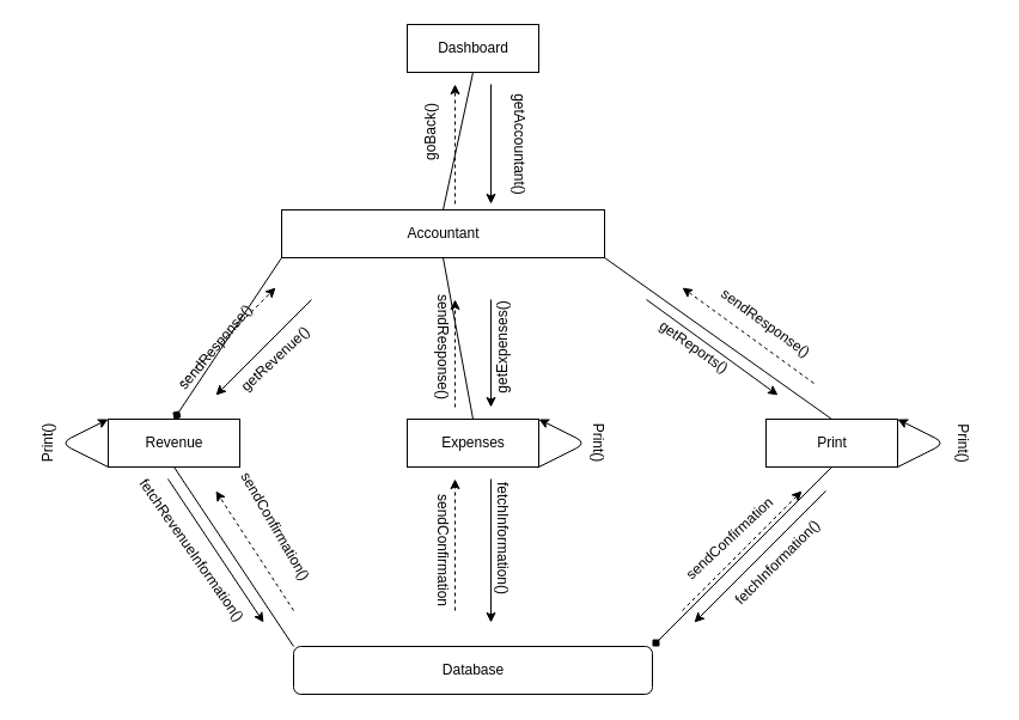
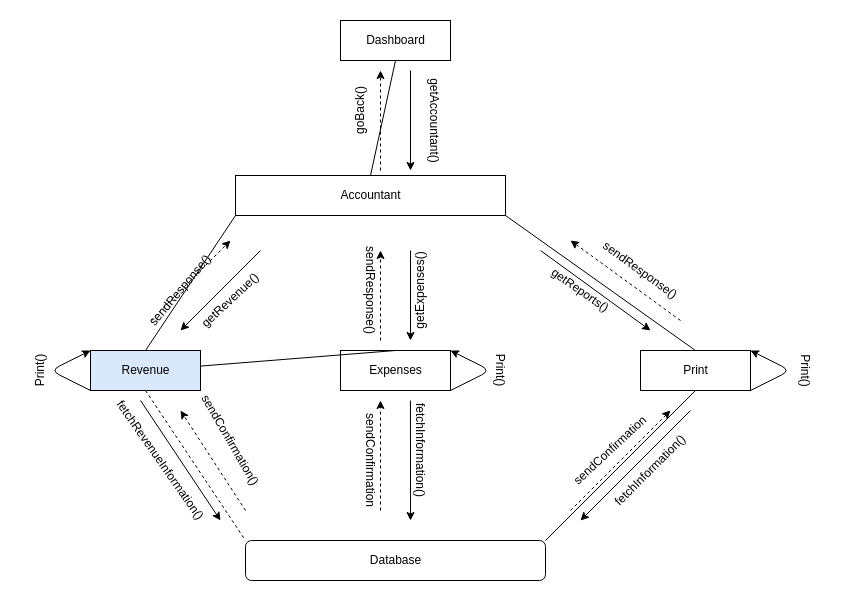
  <mxCell id="0" />
  <mxCell id="1" parent="0" />
  <mxCell id="2" value="Dashboard" style="html=1;" vertex="1" parent="1"><mxGeometry x="340" y="20" width="110" height="40" as="geometry" /></mxCell>
  <mxCell id="3" value="Accountant" style="html=1;" vertex="1" parent="1"><mxGeometry x="235" y="175" width="270" height="40" as="geometry" /></mxCell>
  <mxCell id="4" value="Print" style="html=1;" vertex="1" parent="1"><mxGeometry x="640" y="350" width="110" height="40" as="geometry" /></mxCell>
- <mxCell id="5" value="Revenue" style="html=1;" vertex="1" parent="1"><mxGeometry x="90" y="350" width="110" height="40" as="geometry" /></mxCell>
+ <mxCell id="5" value="Revenue" style="html=1;fillColor=#dae8fc;" vertex="1" parent="1"><mxGeometry x="90" y="350" width="110" height="40" as="geometry" /></mxCell>
  <mxCell id="6" value="Expenses" style="html=1;" vertex="1" parent="1"><mxGeometry x="340" y="350" width="110" height="40" as="geometry" /></mxCell>
  <mxCell id="7" value="Database" style="html=1;rounded=1;" vertex="1" parent="1"><mxGeometry x="245" y="540" width="300" height="40" as="geometry" /></mxCell>
  <mxCell id="8" value="" style="endArrow=none;html=1;exitX=0.5;exitY=1;exitDx=0;exitDy=0;entryX=0.5;entryY=0;entryDx=0;entryDy=0;" edge="1" parent="1" source="2" target="3"><mxGeometry width="50" height="50" relative="1" as="geometry"><mxPoint x="410" y="380" as="sourcePoint" /><mxPoint x="460" y="330" as="targetPoint" /></mxGeometry></mxCell>
  <mxCell id="9" value="" style="endArrow=none;html=1;entryX=0.5;entryY=0;entryDx=0;entryDy=0;exitX=1;exitY=1;exitDx=0;exitDy=0;" edge="1" parent="1" source="3" target="4"><mxGeometry width="50" height="50" relative="1" as="geometry"><mxPoint x="510" y="320" as="sourcePoint" /><mxPoint x="460" y="330" as="targetPoint" /></mxGeometry></mxCell>
- <mxCell id="10" value="" style="endArrow=diamond;html=1;exitX=0;exitY=1;exitDx=0;exitDy=0;entryX=0.5;entryY=0;entryDx=0;entryDy=0;" edge="1" parent="1" source="3" target="5"><mxGeometry width="50" height="50" relative="1" as="geometry"><mxPoint x="410" y="380" as="sourcePoint" /><mxPoint x="460" y="330" as="targetPoint" /></mxGeometry></mxCell>
- <mxCell id="11" value="" style="endArrow=none;html=1;entryX=0.5;entryY=1;entryDx=0;entryDy=0;exitX=0.5;exitY=0;exitDx=0;exitDy=0;" edge="1" parent="1" source="6" target="3"><mxGeometry width="50" height="50" relative="1" as="geometry"><mxPoint x="410" y="380" as="sourcePoint" /><mxPoint x="460" y="330" as="targetPoint" /></mxGeometry></mxCell>
- <mxCell id="12" value="" style="endArrow=none;html=1;exitX=0.5;exitY=1;exitDx=0;exitDy=0;entryX=0;entryY=0;entryDx=0;entryDy=0;" edge="1" parent="1" source="5" target="7"><mxGeometry width="50" height="50" relative="1" as="geometry"><mxPoint x="410" y="380" as="sourcePoint" /><mxPoint x="560" y="500" as="targetPoint" /></mxGeometry></mxCell>
- <mxCell id="13" value="" style="endArrow=diamond;html=1;exitX=0.5;exitY=1;exitDx=0;exitDy=0;entryX=1;entryY=0;entryDx=0;entryDy=0;" edge="1" parent="1" source="4" target="7"><mxGeometry width="50" height="50" relative="1" as="geometry"><mxPoint x="410" y="380" as="sourcePoint" /><mxPoint x="730" y="460" as="targetPoint" /></mxGeometry></mxCell>
+ <mxCell id="10" value="" style="endArrow=none;html=1;exitX=0;exitY=1;exitDx=0;exitDy=0;entryX=0.5;entryY=0;entryDx=0;entryDy=0;" edge="1" parent="1" source="3" target="5"><mxGeometry width="50" height="50" relative="1" as="geometry"><mxPoint x="410" y="380" as="sourcePoint" /><mxPoint x="460" y="330" as="targetPoint" /></mxGeometry></mxCell>
+ <mxCell id="11" value="" style="endArrow=none;html=1;exitX=0.5;exitY=0;exitDx=0;exitDy=0;" edge="1" parent="1" source="6" target="5"><mxGeometry width="50" height="50" relative="1" as="geometry"><mxPoint x="410" y="380" as="sourcePoint" /><mxPoint x="460" y="330" as="targetPoint" /></mxGeometry></mxCell>
+ <mxCell id="12" value="" style="endArrow=none;html=1;exitX=0.5;exitY=1;exitDx=0;exitDy=0;entryX=0;entryY=0;entryDx=0;entryDy=0;dashed=1;" edge="1" parent="1" source="5" target="7"><mxGeometry width="50" height="50" relative="1" as="geometry"><mxPoint x="410" y="380" as="sourcePoint" /><mxPoint x="560" y="500" as="targetPoint" /></mxGeometry></mxCell>
+ <mxCell id="13" value="" style="endArrow=none;html=1;exitX=0.5;exitY=1;exitDx=0;exitDy=0;entryX=1;entryY=0;entryDx=0;entryDy=0;" edge="1" parent="1" source="4" target="7"><mxGeometry width="50" height="50" relative="1" as="geometry"><mxPoint x="410" y="380" as="sourcePoint" /><mxPoint x="730" y="460" as="targetPoint" /></mxGeometry></mxCell>
  <mxCell id="14" value="" style="endArrow=classic;html=1;" edge="1" parent="1"><mxGeometry width="50" height="50" relative="1" as="geometry"><mxPoint x="260" y="250" as="sourcePoint" /><mxPoint x="180" y="330" as="targetPoint" /></mxGeometry></mxCell>
  <mxCell id="15" value="" style="endArrow=classic;html=1;" edge="1" parent="1"><mxGeometry width="50" height="50" relative="1" as="geometry"><mxPoint x="410" y="250" as="sourcePoint" /><mxPoint x="410" y="340" as="targetPoint" /></mxGeometry></mxCell>
  <mxCell id="16" value="" style="endArrow=classic;html=1;" edge="1" parent="1"><mxGeometry width="50" height="50" relative="1" as="geometry"><mxPoint x="540" y="250" as="sourcePoint" /><mxPoint x="650" y="330" as="targetPoint" /></mxGeometry></mxCell>
  <mxCell id="17" value="" style="endArrow=classic;html=1;" edge="1" parent="1"><mxGeometry width="50" height="50" relative="1" as="geometry"><mxPoint x="140" y="400" as="sourcePoint" /><mxPoint x="220" y="520" as="targetPoint" /></mxGeometry></mxCell>
  <mxCell id="18" value="" style="endArrow=classic;html=1;exitX=0.636;exitY=1.25;exitDx=0;exitDy=0;exitPerimeter=0;" edge="1" parent="1" source="6"><mxGeometry width="50" height="50" relative="1" as="geometry"><mxPoint x="410" y="380" as="sourcePoint" /><mxPoint x="410" y="520" as="targetPoint" /></mxGeometry></mxCell>
  <mxCell id="19" value="" style="endArrow=classic;html=1;" edge="1" parent="1"><mxGeometry width="50" height="50" relative="1" as="geometry"><mxPoint x="690" y="410" as="sourcePoint" /><mxPoint x="580" y="520" as="targetPoint" /></mxGeometry></mxCell>
  <mxCell id="20" value="" style="endArrow=classic;html=1;dashed=1;" edge="1" parent="1"><mxGeometry width="50" height="50" relative="1" as="geometry"><mxPoint x="150" y="320" as="sourcePoint" /><mxPoint x="230" y="240" as="targetPoint" /></mxGeometry></mxCell>
  <mxCell id="21" value="" style="endArrow=classic;html=1;dashed=1;" edge="1" parent="1"><mxGeometry width="50" height="50" relative="1" as="geometry"><mxPoint x="380" y="340" as="sourcePoint" /><mxPoint x="380" y="250" as="targetPoint" /></mxGeometry></mxCell>
  <mxCell id="22" value="" style="endArrow=classic;html=1;dashed=1;" edge="1" parent="1"><mxGeometry width="50" height="50" relative="1" as="geometry"><mxPoint x="680" y="320" as="sourcePoint" /><mxPoint x="570" y="240" as="targetPoint" /></mxGeometry></mxCell>
  <mxCell id="23" value="" style="endArrow=classic;html=1;dashed=1;" edge="1" parent="1"><mxGeometry width="50" height="50" relative="1" as="geometry"><mxPoint x="570" y="510" as="sourcePoint" /><mxPoint x="670" y="410" as="targetPoint" /></mxGeometry></mxCell>
  <mxCell id="24" value="" style="endArrow=classic;html=1;dashed=1;" edge="1" parent="1"><mxGeometry width="50" height="50" relative="1" as="geometry"><mxPoint x="380" y="510" as="sourcePoint" /><mxPoint x="380" y="400" as="targetPoint" /></mxGeometry></mxCell>
  <mxCell id="25" value="" style="endArrow=classic;html=1;dashed=1;" edge="1" parent="1"><mxGeometry width="50" height="50" relative="1" as="geometry"><mxPoint x="245" y="510" as="sourcePoint" /><mxPoint x="180" y="410" as="targetPoint" /></mxGeometry></mxCell>
  <mxCell id="26" value="" style="endArrow=classic;html=1;dashed=1;" edge="1" parent="1"><mxGeometry width="50" height="50" relative="1" as="geometry"><mxPoint x="380" y="170" as="sourcePoint" /><mxPoint x="380" as="targetPoint" y="70" /></mxGeometry></mxCell>
  <mxCell id="27" value="" style="endArrow=classic;html=1;" edge="1" parent="1"><mxGeometry width="50" height="50" relative="1" as="geometry"><mxPoint x="410" as="sourcePoint" y="70" /><mxPoint x="410" y="170" as="targetPoint" /></mxGeometry></mxCell>
  <mxCell id="28" value="getAccountant()" style="text;html=1;align=center;verticalAlign=middle;resizable=0;points=[];autosize=1;rotation=90;" vertex="1" parent="1"><mxGeometry x="384" y="110" width="100" height="20" as="geometry" /></mxCell>
  <mxCell id="29" value="goBack()" style="text;html=1;strokeColor=none;fillColor=none;align=center;verticalAlign=middle;whiteSpace=wrap;rounded=0;rotation=-90;" vertex="1" parent="1"><mxGeometry x="340" y="100" width="40" height="20" as="geometry" /></mxCell>
  <mxCell id="30" value="getRevenue()" style="text;html=1;strokeColor=none;fillColor=none;align=center;verticalAlign=middle;whiteSpace=wrap;rounded=0;rotation=-43;" vertex="1" parent="1"><mxGeometry x="210" y="290" width="40" height="20" as="geometry" /></mxCell>
  <mxCell id="31" value="fetchRevenueInformation()" style="text;html=1;strokeColor=none;fillColor=none;align=center;verticalAlign=middle;whiteSpace=wrap;rounded=0;rotation=55;" vertex="1" parent="1"><mxGeometry x="140" y="450" width="40" height="20" as="geometry" /></mxCell>
  <mxCell id="32" value="sendResponse()" style="text;html=1;strokeColor=none;fillColor=none;align=center;verticalAlign=middle;whiteSpace=wrap;rounded=0;rotation=90;" vertex="1" parent="1"><mxGeometry x="350" y="280" width="40" height="20" as="geometry" /></mxCell>
  <mxCell id="33" value="sendConfirmation()" style="text;html=1;strokeColor=none;fillColor=none;align=center;verticalAlign=middle;whiteSpace=wrap;rounded=0;rotation=60;" vertex="1" parent="1"><mxGeometry x="210" y="430" width="40" height="20" as="geometry" /></mxCell>
  <mxCell id="34" value="getExpenses()" style="text;html=1;strokeColor=none;fillColor=none;align=center;verticalAlign=middle;whiteSpace=wrap;rounded=0;rotation=-90;" vertex="1" parent="1"><mxGeometry x="400" y="280" width="40" height="20" as="geometry" /></mxCell>
  <mxCell id="35" value="fetchInformation()" style="text;html=1;strokeColor=none;fillColor=none;align=center;verticalAlign=middle;whiteSpace=wrap;rounded=0;rotation=90;" vertex="1" parent="1"><mxGeometry x="400" y="440" width="40" height="20" as="geometry" /></mxCell>
  <mxCell id="36" value="sendConfirmation" style="text;html=1;strokeColor=none;fillColor=none;align=center;verticalAlign=middle;whiteSpace=wrap;rounded=0;rotation=90;" vertex="1" parent="1"><mxGeometry x="350" y="450" width="40" height="20" as="geometry" /></mxCell>
  <mxCell id="37" value="sendResponse()" style="text;html=1;strokeColor=none;fillColor=none;align=center;verticalAlign=middle;whiteSpace=wrap;rounded=0;rotation=-50;" vertex="1" parent="1"><mxGeometry x="160" y="280" width="40" height="20" as="geometry" /></mxCell>
  <mxCell id="38" value="getReports()" style="text;html=1;strokeColor=none;fillColor=none;align=center;verticalAlign=middle;whiteSpace=wrap;rounded=0;rotation=35;" vertex="1" parent="1"><mxGeometry x="560" y="280" width="40" height="20" as="geometry" /></mxCell>
  <mxCell id="39" value="fetchInformation()" style="text;html=1;strokeColor=none;fillColor=none;align=center;verticalAlign=middle;whiteSpace=wrap;rounded=0;rotation=-45;" vertex="1" parent="1"><mxGeometry x="630" y="460" width="40" height="20" as="geometry" /></mxCell>
  <mxCell id="40" value="sendConfirmation" style="text;html=1;strokeColor=none;fillColor=none;align=center;verticalAlign=middle;whiteSpace=wrap;rounded=0;rotation=-43;" vertex="1" parent="1"><mxGeometry x="590" y="440" width="40" height="20" as="geometry" /></mxCell>
  <mxCell id="41" value="sendResponse()" style="text;html=1;strokeColor=none;fillColor=none;align=center;verticalAlign=middle;whiteSpace=wrap;rounded=0;rotation=36;" vertex="1" parent="1"><mxGeometry x="620" y="260" width="40" height="20" as="geometry" /></mxCell>
  <mxCell id="42" value="" style="endArrow=classic;html=1;exitX=0;exitY=1;exitDx=0;exitDy=0;" edge="1" parent="1" source="5"><mxGeometry width="50" height="50" relative="1" as="geometry"><mxPoint x="40" y="370" as="sourcePoint" /><mxPoint x="90" y="350" as="targetPoint" /><Array as="points"><mxPoint x="50" y="370" /></Array></mxGeometry></mxCell>
  <mxCell id="43" value="Print()" style="text;html=1;strokeColor=none;fillColor=none;align=center;verticalAlign=middle;whiteSpace=wrap;rounded=0;rotation=-90;" vertex="1" parent="1"><mxGeometry y="360" width="40" height="20" as="geometry" x="20" /></mxCell>
  <mxCell id="44" value="" style="endArrow=classic;html=1;exitX=1;exitY=1;exitDx=0;exitDy=0;entryX=1;entryY=0;entryDx=0;entryDy=0;" edge="1" parent="1" source="6" target="6"><mxGeometry width="50" height="50" relative="1" as="geometry"><mxPoint x="410" y="380" as="sourcePoint" /><mxPoint x="460" y="330" as="targetPoint" /><Array as="points"><mxPoint x="490" y="370" /></Array></mxGeometry></mxCell>
  <mxCell id="45" value="Print()" style="text;html=1;strokeColor=none;fillColor=none;align=center;verticalAlign=middle;whiteSpace=wrap;rounded=0;rotation=90;" vertex="1" parent="1"><mxGeometry x="480" y="360" width="40" height="20" as="geometry" /></mxCell>
  <mxCell id="46" value="" style="endArrow=classic;html=1;exitX=1;exitY=1;exitDx=0;exitDy=0;entryX=1;entryY=0;entryDx=0;entryDy=0;" edge="1" parent="1" source="4" target="4"><mxGeometry width="50" height="50" relative="1" as="geometry"><mxPoint x="760" y="430" as="sourcePoint" /><mxPoint x="810" y="380" as="targetPoint" /><Array as="points"><mxPoint x="790" y="370" /></Array></mxGeometry></mxCell>
  <mxCell id="47" value="Print()" style="text;html=1;align=center;verticalAlign=middle;resizable=0;points=[];autosize=1;rotation=90;" vertex="1" parent="1"><mxGeometry x="780" y="360" width="50" height="20" as="geometry" /></mxCell>
